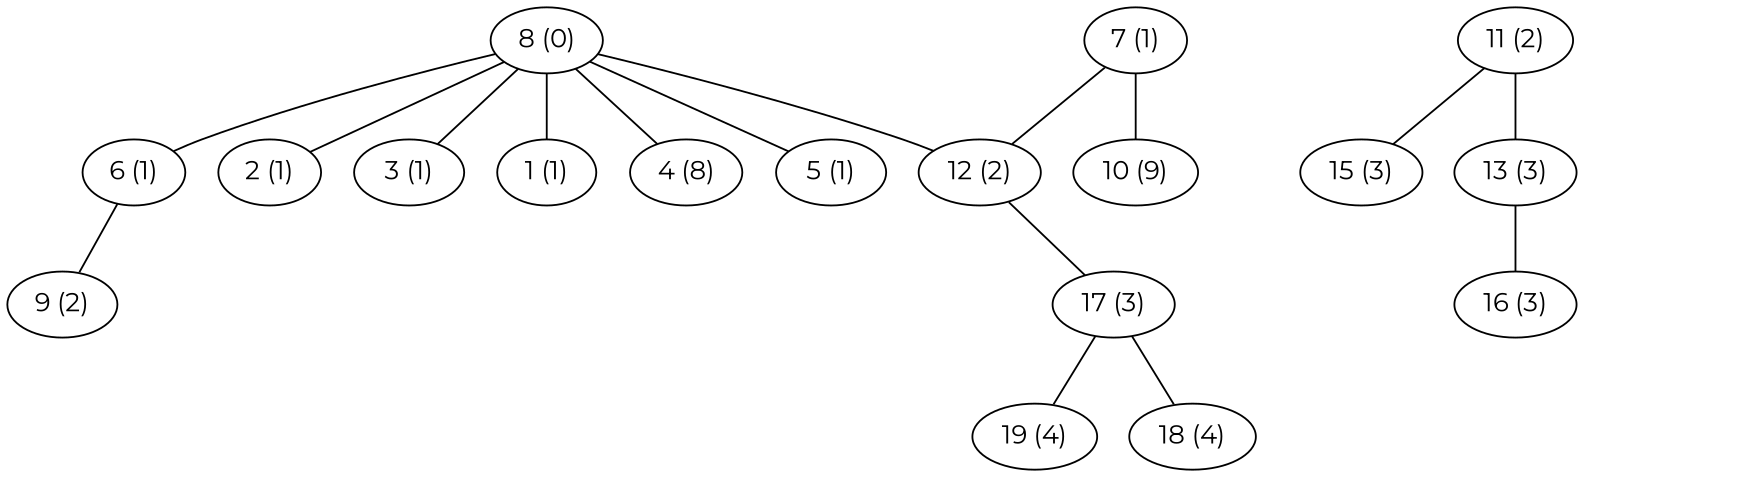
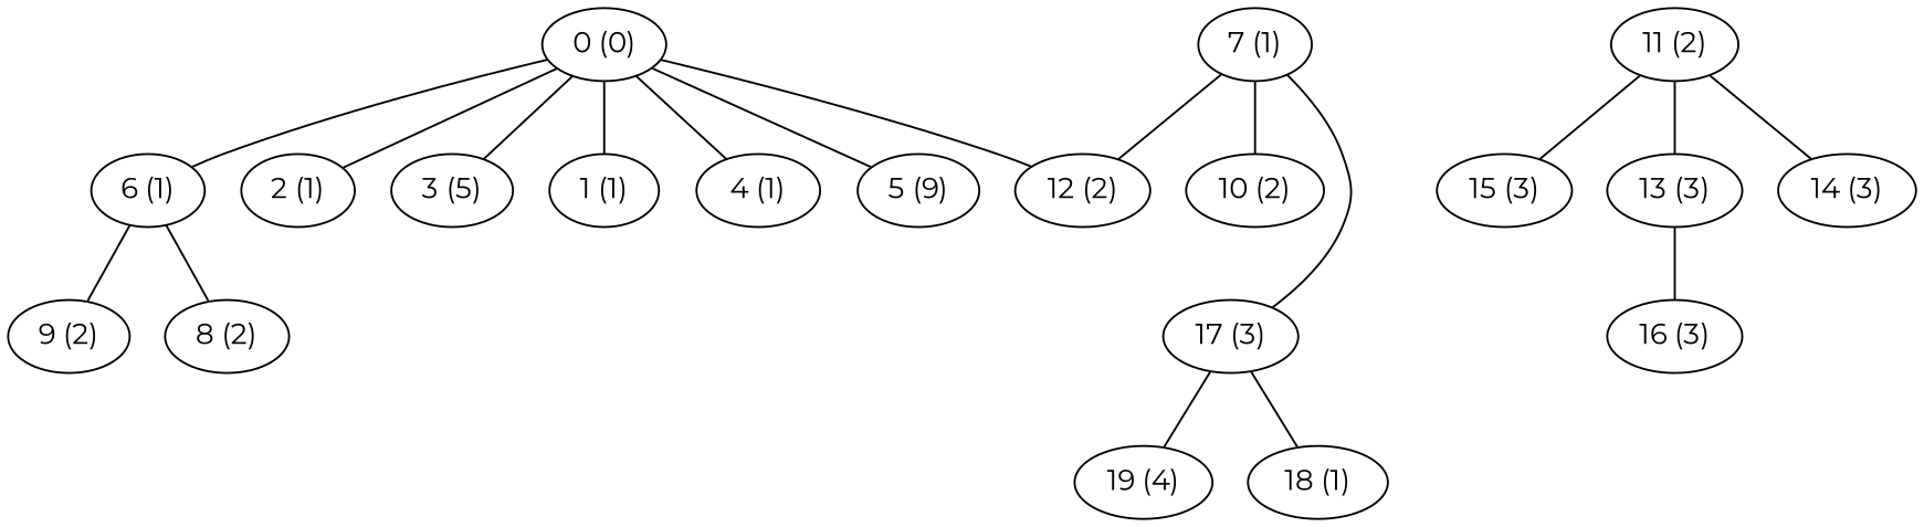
  graph {
    fontname=Montserrat
    node [fontname=Montserrat]
    edge [fontname=Montserrat]
-   "0 (0)" [label="8 (0)"]
+   "0 (0)"
    "6 (1)"
    "2 (1)"
-   "3 (1)"
+   "3 (1)" [label="3 (5)"]
    "1 (1)"
-   "4 (1)" [label="4 (8)"]
-   "5 (1)"
+   "4 (1)"
+   "5 (1)" [label="5 (9)"]
    "12 (2)"
    "7 (1)"
-   "10 (2)" [label="10 (9)"]
+   "10 (2)"
    "9 (2)"
+   "8 (2)"
    "17 (3)"
    "11 (2)"
    "15 (3)"
    "13 (3)"
+   "14 (3)"
    "16 (3)"
    "19 (4)"
-   "18 (4)"
+   "18 (4)" [label="18 (1)"]
    "0 (0)" -- "6 (1)"
    "0 (0)" -- "2 (1)"
    "0 (0)" -- "3 (1)"
    "0 (0)" -- "1 (1)"
    "0 (0)" -- "4 (1)"
    "0 (0)" -- "5 (1)"
    "0 (0)" -- "12 (2)"
    "6 (1)" -- "9 (2)"
-   "12 (2)" -- "17 (3)"
+   "6 (1)" -- "8 (2)"
+   "7 (1)" -- "17 (3)"
    "7 (1)" -- "12 (2)"
    "7 (1)" -- "10 (2)"
    "17 (3)" -- "19 (4)"
    "17 (3)" -- "18 (4)"
    "11 (2)" -- "15 (3)"
    "11 (2)" -- "13 (3)"
+   "11 (2)" -- "14 (3)"
    "13 (3)" -- "16 (3)"
  }
